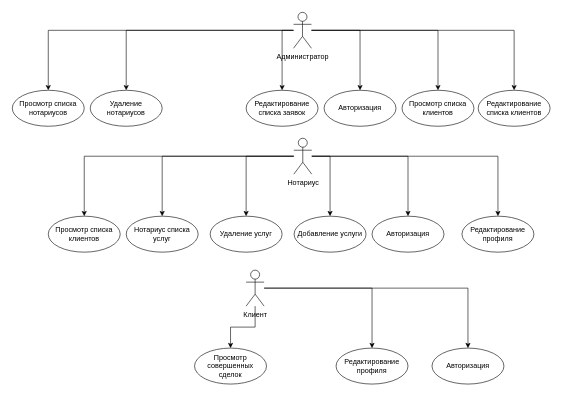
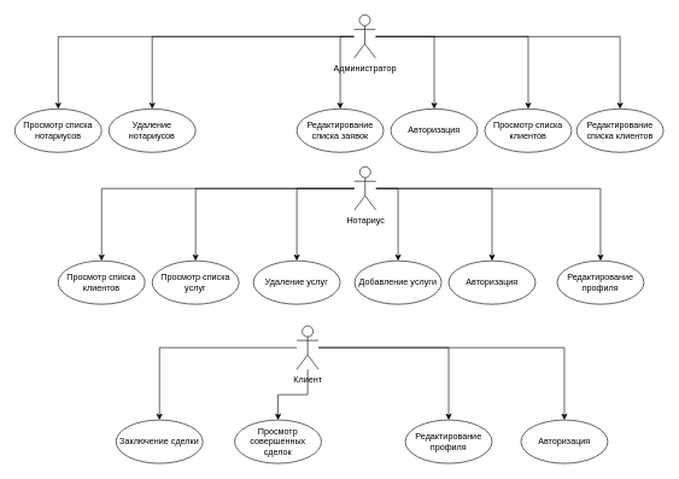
  <mxCell id="0" />
  <mxCell id="1" parent="0" />
  <mxCell id="2" style="edgeStyle=orthogonalEdgeStyle;rounded=0;orthogonalLoop=1;jettySize=auto;html=1;" parent="1" source="8" target="10" edge="1"><mxGeometry relative="1" as="geometry" /></mxCell>
  <mxCell id="3" style="edgeStyle=orthogonalEdgeStyle;rounded=0;orthogonalLoop=1;jettySize=auto;html=1;entryX=0.5;entryY=0;entryDx=0;entryDy=0;" parent="1" source="8" target="11" edge="1"><mxGeometry relative="1" as="geometry" /></mxCell>
  <mxCell id="4" style="edgeStyle=orthogonalEdgeStyle;rounded=0;orthogonalLoop=1;jettySize=auto;html=1;entryX=0.5;entryY=0;entryDx=0;entryDy=0;" parent="1" source="8" target="12" edge="1"><mxGeometry relative="1" as="geometry" /></mxCell>
  <mxCell id="5" style="edgeStyle=orthogonalEdgeStyle;rounded=0;orthogonalLoop=1;jettySize=auto;html=1;" edge="1" parent="1" source="8" target="9"><mxGeometry relative="1" as="geometry" /></mxCell>
  <mxCell id="6" style="edgeStyle=orthogonalEdgeStyle;rounded=0;orthogonalLoop=1;jettySize=auto;html=1;entryX=0.5;entryY=0;entryDx=0;entryDy=0;" edge="1" parent="1" source="8" target="35"><mxGeometry relative="1" as="geometry" /></mxCell>
  <mxCell id="7" style="edgeStyle=orthogonalEdgeStyle;rounded=0;orthogonalLoop=1;jettySize=auto;html=1;entryX=0.5;entryY=0;entryDx=0;entryDy=0;" edge="1" parent="1" source="8" target="13"><mxGeometry relative="1" as="geometry"><mxPoint x="460" y="50" as="targetPoint" /><Array as="points"><mxPoint x="470" y="50" /></Array></mxGeometry></mxCell>
  <mxCell id="8" value="Администратор" style="shape=umlActor;verticalLabelPosition=bottom;verticalAlign=top;html=1;outlineConnect=0;" parent="1" vertex="1"><mxGeometry x="489" y="20" width="30" height="60" as="geometry" /></mxCell>
  <mxCell id="9" value="Просмотр списка&lt;div&gt;нотариусов&lt;/div&gt;" style="ellipse;whiteSpace=wrap;html=1;" parent="1" vertex="1"><mxGeometry x="20" y="150" width="120" height="60" as="geometry" /></mxCell>
  <mxCell id="10" value="Авторизация" style="ellipse;whiteSpace=wrap;html=1;" parent="1" vertex="1"><mxGeometry x="540" y="150" width="120" height="60" as="geometry" /></mxCell>
  <mxCell id="11" value="Просмотр списка&lt;div&gt;клиентов&lt;/div&gt;" style="ellipse;whiteSpace=wrap;html=1;" parent="1" vertex="1"><mxGeometry x="670" y="150" width="120" height="60" as="geometry" /></mxCell>
  <mxCell id="12" value="Редактирование&lt;div&gt;списка клиентов&lt;/div&gt;" style="ellipse;whiteSpace=wrap;html=1;" parent="1" vertex="1"><mxGeometry x="797" y="150" width="120" height="60" as="geometry" /></mxCell>
  <mxCell id="13" value="Редактирование&lt;div&gt;списка заявок&lt;/div&gt;" style="ellipse;whiteSpace=wrap;html=1;" parent="1" vertex="1"><mxGeometry x="410" y="150" width="120" height="60" as="geometry" /></mxCell>
  <mxCell id="14" style="edgeStyle=orthogonalEdgeStyle;rounded=0;orthogonalLoop=1;jettySize=auto;html=1;entryX=0.5;entryY=0;entryDx=0;entryDy=0;" parent="1" source="20" target="21" edge="1"><mxGeometry relative="1" as="geometry" /></mxCell>
  <mxCell id="15" style="edgeStyle=orthogonalEdgeStyle;rounded=0;orthogonalLoop=1;jettySize=auto;html=1;entryX=0.5;entryY=0;entryDx=0;entryDy=0;" parent="1" source="20" target="22" edge="1"><mxGeometry relative="1" as="geometry" /></mxCell>
  <mxCell id="16" style="edgeStyle=orthogonalEdgeStyle;rounded=0;orthogonalLoop=1;jettySize=auto;html=1;entryX=0.5;entryY=0;entryDx=0;entryDy=0;" parent="1" source="20" target="25" edge="1"><mxGeometry relative="1" as="geometry" /></mxCell>
  <mxCell id="17" style="edgeStyle=orthogonalEdgeStyle;rounded=0;orthogonalLoop=1;jettySize=auto;html=1;entryX=0.5;entryY=0;entryDx=0;entryDy=0;" parent="1" source="20" target="23" edge="1"><mxGeometry relative="1" as="geometry" /></mxCell>
  <mxCell id="18" style="edgeStyle=orthogonalEdgeStyle;rounded=0;orthogonalLoop=1;jettySize=auto;html=1;entryX=0.5;entryY=0;entryDx=0;entryDy=0;" parent="1" source="20" target="24" edge="1"><mxGeometry relative="1" as="geometry" /></mxCell>
  <mxCell id="19" style="edgeStyle=orthogonalEdgeStyle;rounded=0;orthogonalLoop=1;jettySize=auto;html=1;" edge="1" parent="1" source="20" target="36"><mxGeometry relative="1" as="geometry"><Array as="points"><mxPoint x="550" y="260" /></Array></mxGeometry></mxCell>
  <mxCell id="20" value="Нотариус" style="shape=umlActor;verticalLabelPosition=bottom;verticalAlign=top;html=1;outlineConnect=0;" parent="1" vertex="1"><mxGeometry x="489.5" y="230" width="30" height="60" as="geometry" /></mxCell>
  <mxCell id="21" value="Просмотр списка&lt;div&gt;клиентов&lt;/div&gt;" style="ellipse;whiteSpace=wrap;html=1;" parent="1" vertex="1"><mxGeometry x="80" y="360" width="120" height="60" as="geometry" /></mxCell>
- <mxCell id="22" value="Нотариус списка&lt;div&gt;услуг&lt;/div&gt;" style="ellipse;whiteSpace=wrap;html=1;" parent="1" vertex="1"><mxGeometry x="210" y="360" width="120" height="60" as="geometry" /></mxCell>
+ <mxCell id="22" value="Просмотр списка&lt;div&gt;услуг&lt;/div&gt;" style="ellipse;whiteSpace=wrap;html=1;" parent="1" vertex="1"><mxGeometry x="210" y="360" width="120" height="60" as="geometry" /></mxCell>
  <mxCell id="23" value="Авторизация" style="ellipse;whiteSpace=wrap;html=1;" parent="1" vertex="1"><mxGeometry x="620" y="360" width="120" height="60" as="geometry" /></mxCell>
  <mxCell id="24" value="Редактирование&lt;div&gt;профиля&lt;/div&gt;" style="ellipse;whiteSpace=wrap;html=1;" parent="1" vertex="1"><mxGeometry x="770" y="360" width="120" height="60" as="geometry" /></mxCell>
  <mxCell id="25" value="Удаление услуг" style="ellipse;whiteSpace=wrap;html=1;" parent="1" vertex="1"><mxGeometry x="350" y="360" width="120" height="60" as="geometry" /></mxCell>
  <mxCell id="26" style="edgeStyle=orthogonalEdgeStyle;rounded=0;orthogonalLoop=1;jettySize=auto;html=1;entryX=0.5;entryY=0;entryDx=0;entryDy=0;" parent="1" source="30" target="32" edge="1"><mxGeometry relative="1" as="geometry" /></mxCell>
  <mxCell id="27" style="edgeStyle=orthogonalEdgeStyle;rounded=0;orthogonalLoop=1;jettySize=auto;html=1;entryX=0.5;entryY=0;entryDx=0;entryDy=0;" parent="1" source="30" target="34" edge="1"><mxGeometry relative="1" as="geometry" /></mxCell>
  <mxCell id="28" style="edgeStyle=orthogonalEdgeStyle;rounded=0;orthogonalLoop=1;jettySize=auto;html=1;entryX=0.5;entryY=0;entryDx=0;entryDy=0;" parent="1" source="30" target="33" edge="1"><mxGeometry relative="1" as="geometry" /></mxCell>
+ <mxCell id="29" style="edgeStyle=orthogonalEdgeStyle;rounded=0;orthogonalLoop=1;jettySize=auto;html=1;entryX=0.5;entryY=0;entryDx=0;entryDy=0;" parent="1" source="30" target="31" edge="1"><mxGeometry relative="1" as="geometry" /></mxCell>
  <mxCell id="30" value="Клиент" style="shape=umlActor;verticalLabelPosition=bottom;verticalAlign=top;html=1;outlineConnect=0;" parent="1" vertex="1"><mxGeometry x="410" y="450" width="30" height="60" as="geometry" /></mxCell>
+ <mxCell id="31" value="Заключение сделки" style="ellipse;whiteSpace=wrap;html=1;" parent="1" vertex="1"><mxGeometry x="160" y="580" width="120" height="60" as="geometry" /></mxCell>
  <mxCell id="32" value="Просмотр совершенных сделок" style="ellipse;whiteSpace=wrap;html=1;" parent="1" vertex="1"><mxGeometry x="324" y="580" width="120" height="60" as="geometry" /></mxCell>
  <mxCell id="33" value="Авторизация" style="ellipse;whiteSpace=wrap;html=1;" parent="1" vertex="1"><mxGeometry x="720" y="580" width="120" height="60" as="geometry" /></mxCell>
  <mxCell id="34" value="Редактирование профиля" style="ellipse;whiteSpace=wrap;html=1;" parent="1" vertex="1"><mxGeometry x="560" y="580" width="120" height="60" as="geometry" /></mxCell>
  <mxCell id="35" value="Удаление нотариусов" style="ellipse;whiteSpace=wrap;html=1;" vertex="1" parent="1"><mxGeometry x="150" y="150" width="120" height="60" as="geometry" /></mxCell>
  <mxCell id="36" value="Добавление услуги" style="ellipse;whiteSpace=wrap;html=1;" vertex="1" parent="1"><mxGeometry x="490" y="360" width="120" height="60" as="geometry" /></mxCell>
